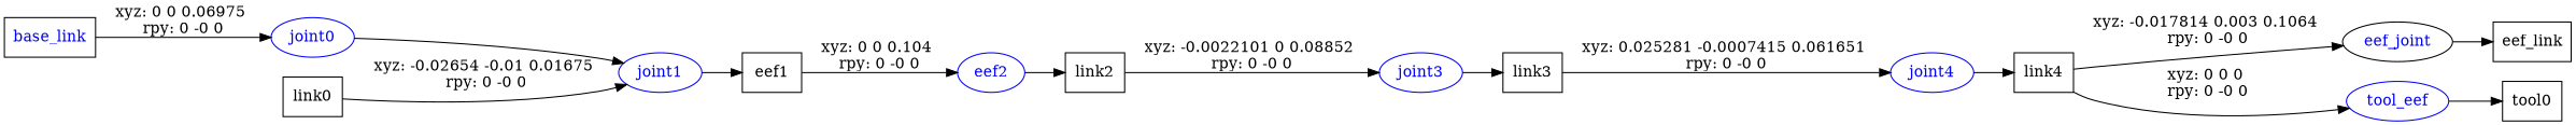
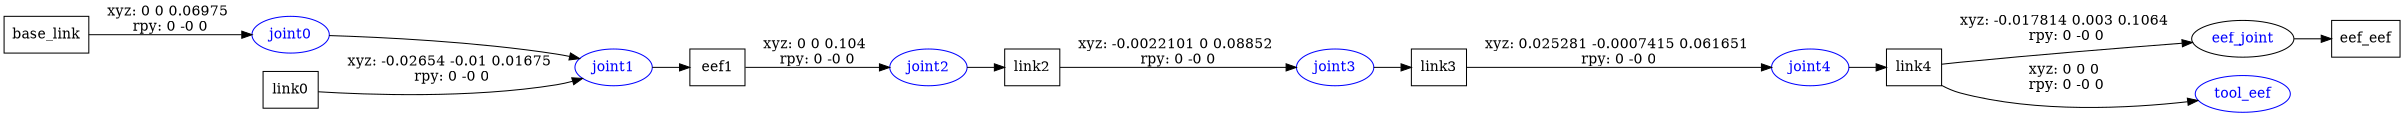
  digraph {
    rankdir=LR
    node [shape=box]
-   n1 [label=base_link fontcolor=blue]
+   n1 [label=base_link]
    joint0 [color=blue fontcolor=blue shape=ellipse]
    joint1 [color=blue fontcolor=blue shape=ellipse]
    n4 [label=link0]
    n5 [label=eef1]
-   joint2 [color=blue fontcolor=blue shape=ellipse label=eef2]
+   joint2 [color=blue fontcolor=blue shape=ellipse]
    n7 [label=link2]
    joint3 [color=blue fontcolor=blue shape=ellipse]
    n9 [label=link3]
    joint4 [color=blue fontcolor=blue shape=ellipse]
    n11 [label=link4]
    eef_joint [color=black fontcolor=blue shape=ellipse]
    n13 [color=blue fontcolor=blue label=tool_eef shape=ellipse]
-   n14 [label=eef_link]
-   n15 [label=tool0]
+   n14 [label=eef_eef]
    n1 -> joint0 [label="xyz: 0 0 0.06975 \nrpy: 0 -0 0"]
    joint0 -> joint1
    joint1 -> n5
    n4 -> joint1 [label="xyz: -0.02654 -0.01 0.01675 \nrpy: 0 -0 0"]
    n5 -> joint2 [label="xyz: 0 0 0.104 \nrpy: 0 -0 0"]
    joint2 -> n7
    n7 -> joint3 [label="xyz: -0.0022101 0 0.08852 \nrpy: 0 -0 0"]
    joint3 -> n9
    n9 -> joint4 [label="xyz: 0.025281 -0.0007415 0.061651 \nrpy: 0 -0 0"]
    joint4 -> n11
    n11 -> eef_joint [label="xyz: -0.017814 0.003 0.1064 \nrpy: 0 -0 0"]
    n11 -> n13 [label="xyz: 0 0 0 \nrpy: 0 -0 0"]
    eef_joint -> n14
-   n13 -> n15
  }
